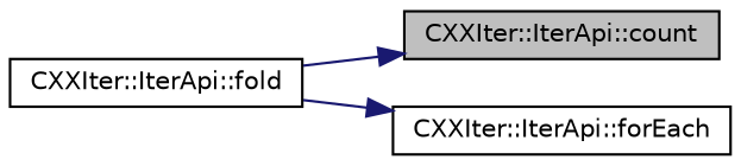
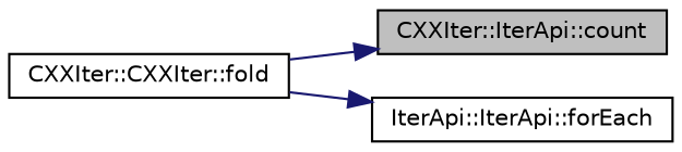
  digraph {
    rankdir=LR
    node [color=black fontname=Helvetica fontsize=10 shape=record]
    edge [color=midnightblue fontname=Helvetica fontsize=10 labelfontname=Helvetica labelfontsize=10 style=solid]
    n1 [fillcolor=grey75 fontcolor=black height=0.2 label="CXXIter::IterApi::count" style=filled width=0.4]
-   n2 [height=0.2 label="CXXIter::IterApi::fold" width=0.4]
-   n3 [height=0.2 label="CXXIter::IterApi::forEach" width=0.4]
+   n2 [height=0.2 label="CXXIter::CXXIter::fold" width=0.4]
+   n3 [height=0.2 label="IterApi::IterApi::forEach" width=0.4]
    n2 -> n1
    n2 -> n3
  }
